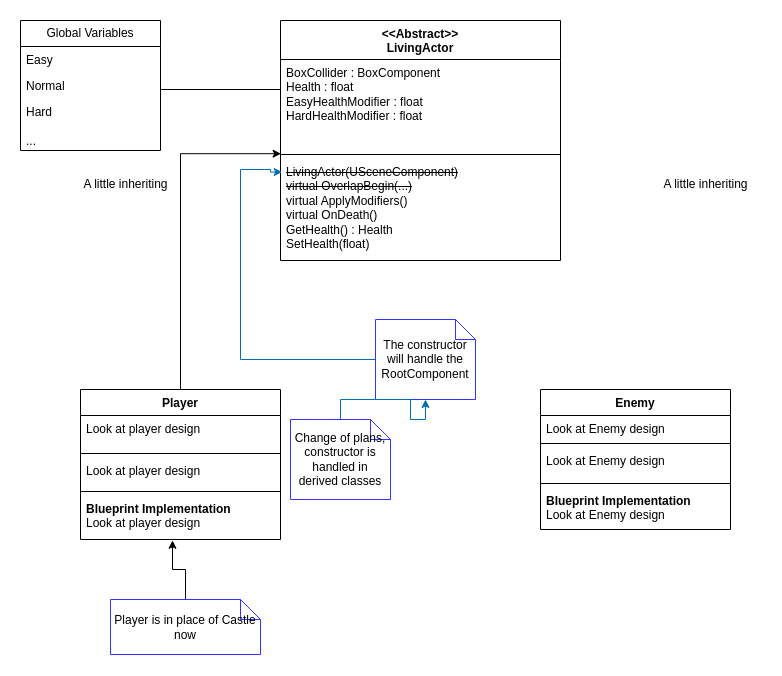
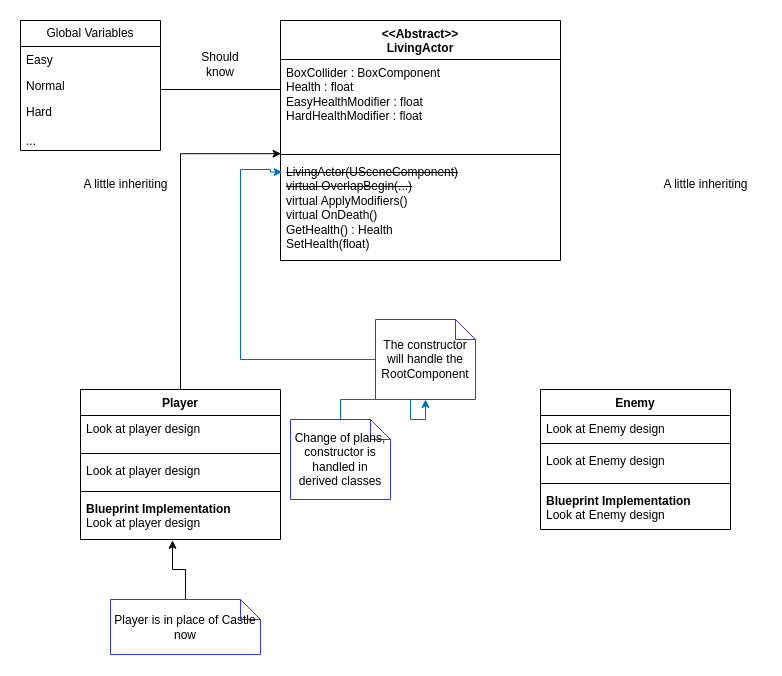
  <mxCell id="0" />
  <mxCell id="1" parent="0" />
  <mxCell id="2" value="&amp;lt;&amp;lt;Abstract&amp;gt;&amp;gt;&lt;br&gt;LivingActor" style="swimlane;fontStyle=1;align=center;verticalAlign=top;childLayout=stackLayout;horizontal=1;startSize=39;horizontalStack=0;resizeParent=1;resizeParentMax=0;resizeLast=0;collapsible=1;marginBottom=0;whiteSpace=wrap;html=1;" parent="1" vertex="1"><mxGeometry x="280" y="20" width="280" height="240" as="geometry" /></mxCell>
  <mxCell id="3" value="BoxCollider : BoxComponent&lt;br&gt;Health : float&lt;br&gt;EasyHealthModifier : float&lt;br&gt;HardHealthModifier : float" style="text;strokeColor=none;fillColor=none;align=left;verticalAlign=top;spacingLeft=4;spacingRight=4;overflow=hidden;rotatable=0;points=[[0,0.5],[1,0.5]];portConstraint=eastwest;whiteSpace=wrap;html=1;" parent="2" vertex="1"><mxGeometry y="39" width="280" height="91" as="geometry" /></mxCell>
  <mxCell id="4" value="" style="line;strokeWidth=1;fillColor=none;align=left;verticalAlign=middle;spacingTop=-1;spacingLeft=3;spacingRight=3;rotatable=0;labelPosition=right;points=[];portConstraint=eastwest;strokeColor=inherit;" parent="2" vertex="1"><mxGeometry y="130" width="280" height="8" as="geometry" /></mxCell>
  <mxCell id="5" value="&lt;strike&gt;LivingActor(USceneComponent)&lt;/strike&gt;&lt;br&gt;&lt;strike&gt;virtual OverlapBegin(...)&lt;/strike&gt;&lt;br&gt;virtual ApplyModifiers()&lt;br&gt;virtual OnDeath()&lt;br&gt;GetHealth() : Health&lt;br&gt;SetHealth(float)" style="text;strokeColor=none;fillColor=none;align=left;verticalAlign=top;spacingLeft=4;spacingRight=4;overflow=hidden;rotatable=0;points=[[0,0.5],[1,0.5]];portConstraint=eastwest;whiteSpace=wrap;html=1;" parent="2" vertex="1"><mxGeometry y="138" width="280" height="102" as="geometry" /></mxCell>
  <mxCell id="6" value="Player" style="swimlane;fontStyle=1;align=center;verticalAlign=top;childLayout=stackLayout;horizontal=1;startSize=26;horizontalStack=0;resizeParent=1;resizeParentMax=0;resizeLast=0;collapsible=1;marginBottom=0;whiteSpace=wrap;html=1;" parent="1" vertex="1"><mxGeometry x="80" y="389" width="200" height="150" as="geometry" /></mxCell>
  <mxCell id="7" value="Look at player design" style="text;strokeColor=none;fillColor=none;align=left;verticalAlign=top;spacingLeft=4;spacingRight=4;overflow=hidden;rotatable=0;points=[[0,0.5],[1,0.5]];portConstraint=eastwest;whiteSpace=wrap;html=1;" parent="6" vertex="1"><mxGeometry y="26" width="200" height="34" as="geometry" /></mxCell>
  <mxCell id="8" value="" style="line;strokeWidth=1;fillColor=none;align=left;verticalAlign=middle;spacingTop=-1;spacingLeft=3;spacingRight=3;rotatable=0;labelPosition=right;points=[];portConstraint=eastwest;strokeColor=inherit;" parent="6" vertex="1"><mxGeometry y="60" width="200" height="8" as="geometry" /></mxCell>
  <mxCell id="9" value="Look at player design" style="text;strokeColor=none;fillColor=none;align=left;verticalAlign=top;spacingLeft=4;spacingRight=4;overflow=hidden;rotatable=0;points=[[0,0.5],[1,0.5]];portConstraint=eastwest;whiteSpace=wrap;html=1;" parent="6" vertex="1"><mxGeometry y="68" width="200" height="30" as="geometry" /></mxCell>
  <mxCell id="10" value="" style="line;strokeWidth=1;fillColor=none;align=left;verticalAlign=middle;spacingTop=-1;spacingLeft=3;spacingRight=3;rotatable=0;labelPosition=right;points=[];portConstraint=eastwest;strokeColor=inherit;" parent="6" vertex="1"><mxGeometry y="98" width="200" height="8" as="geometry" /></mxCell>
  <mxCell id="11" value="&lt;b&gt;Blueprint Implementation&lt;/b&gt;&lt;br&gt;Look at player design" style="text;strokeColor=none;fillColor=none;align=left;verticalAlign=top;spacingLeft=4;spacingRight=4;overflow=hidden;rotatable=0;points=[[0,0.5],[1,0.5]];portConstraint=eastwest;whiteSpace=wrap;html=1;" parent="6" vertex="1"><mxGeometry y="106" width="200" height="44" as="geometry" /></mxCell>
  <mxCell id="12" style="edgeStyle=orthogonalEdgeStyle;rounded=0;orthogonalLoop=1;jettySize=auto;html=1;entryX=0.002;entryY=0.399;entryDx=0;entryDy=0;entryPerimeter=0;" parent="1" source="6" target="4" edge="1"><mxGeometry relative="1" as="geometry" /></mxCell>
  <mxCell id="13" style="edgeStyle=orthogonalEdgeStyle;rounded=0;orthogonalLoop=1;jettySize=auto;html=1;endArrow=block;endFill=1;strokeColor=#ffffff;" parent="1" target="4" edge="1"><mxGeometry relative="1" as="geometry"><mxPoint x="650" y="389" as="sourcePoint" /></mxGeometry></mxCell>
  <mxCell id="14" value="A little inheriting" style="text;html=1;align=center;verticalAlign=middle;resizable=0;points=[];autosize=1;strokeColor=none;fillColor=none;" parent="1" vertex="1"><mxGeometry x="70" y="169" width="110" height="30" as="geometry" /></mxCell>
  <mxCell id="15" value="A little inheriting" style="text;html=1;align=center;verticalAlign=middle;resizable=0;points=[];autosize=1;strokeColor=none;fillColor=none;" parent="1" vertex="1"><mxGeometry x="650" y="169" width="110" height="30" as="geometry" /></mxCell>
  <mxCell id="16" value="" style="endArrow=none;html=1;rounded=0;" parent="1" edge="1"><mxGeometry width="50" height="50" relative="1" as="geometry"><mxPoint x="160" y="89" as="sourcePoint" /><mxPoint x="280" y="89" as="targetPoint" /></mxGeometry></mxCell>
  <mxCell id="17" value="Global Variables" style="swimlane;fontStyle=0;childLayout=stackLayout;horizontal=1;startSize=26;fillColor=none;horizontalStack=0;resizeParent=1;resizeParentMax=0;resizeLast=0;collapsible=1;marginBottom=0;whiteSpace=wrap;html=1;" parent="1" vertex="1"><mxGeometry x="20" y="20" width="140" height="130" as="geometry" /></mxCell>
  <mxCell id="18" value="Easy&lt;br&gt;" style="text;strokeColor=none;fillColor=none;align=left;verticalAlign=top;spacingLeft=4;spacingRight=4;overflow=hidden;rotatable=0;points=[[0,0.5],[1,0.5]];portConstraint=eastwest;whiteSpace=wrap;html=1;" parent="17" vertex="1"><mxGeometry y="26" width="140" height="26" as="geometry" /></mxCell>
  <mxCell id="19" value="Normal&lt;span style=&quot;white-space: pre;&quot;&gt;&#09;&lt;/span&gt;" style="text;strokeColor=none;fillColor=none;align=left;verticalAlign=top;spacingLeft=4;spacingRight=4;overflow=hidden;rotatable=0;points=[[0,0.5],[1,0.5]];portConstraint=eastwest;whiteSpace=wrap;html=1;" parent="17" vertex="1"><mxGeometry y="52" width="140" height="26" as="geometry" /></mxCell>
  <mxCell id="20" value="Hard&lt;br&gt;&lt;br&gt;..." style="text;strokeColor=none;fillColor=none;align=left;verticalAlign=top;spacingLeft=4;spacingRight=4;overflow=hidden;rotatable=0;points=[[0,0.5],[1,0.5]];portConstraint=eastwest;whiteSpace=wrap;html=1;" parent="17" vertex="1"><mxGeometry y="78" width="140" height="52" as="geometry" /></mxCell>
+ <mxCell id="21" value="Should know" style="text;html=1;strokeColor=none;fillColor=none;align=center;verticalAlign=middle;whiteSpace=wrap;rounded=0;" parent="1" vertex="1"><mxGeometry x="190" y="49" width="60" height="30" as="geometry" /></mxCell>
  <mxCell id="22" style="edgeStyle=orthogonalEdgeStyle;rounded=0;orthogonalLoop=1;jettySize=auto;html=1;entryX=0.006;entryY=0.133;entryDx=0;entryDy=0;entryPerimeter=0;exitX=0;exitY=0.5;exitDx=0;exitDy=0;exitPerimeter=0;fillColor=#1ba1e2;strokeColor=#006EAF;" parent="1" source="23" target="5" edge="1"><mxGeometry relative="1" as="geometry"><mxPoint x="270" y="359" as="sourcePoint" /><Array as="points"><mxPoint x="240" y="359" /><mxPoint x="240" y="169" /><mxPoint x="270" y="169" /><mxPoint x="270" y="172" /></Array></mxGeometry></mxCell>
  <mxCell id="23" value="The constructor will handle the RootComponent" style="shape=note;size=20;whiteSpace=wrap;html=1;strokeColor=#3333FF;" parent="1" vertex="1"><mxGeometry x="375" y="319" width="100" height="80" as="geometry" /></mxCell>
  <mxCell id="24" value="Enemy" style="swimlane;fontStyle=1;align=center;verticalAlign=top;childLayout=stackLayout;horizontal=1;startSize=26;horizontalStack=0;resizeParent=1;resizeParentMax=0;resizeLast=0;collapsible=1;marginBottom=0;whiteSpace=wrap;html=1;" parent="1" vertex="1"><mxGeometry x="540" y="389" width="190" height="140" as="geometry" /></mxCell>
  <mxCell id="25" value="Look at Enemy design" style="text;strokeColor=none;fillColor=none;align=left;verticalAlign=top;spacingLeft=4;spacingRight=4;overflow=hidden;rotatable=0;points=[[0,0.5],[1,0.5]];portConstraint=eastwest;whiteSpace=wrap;html=1;" parent="24" vertex="1"><mxGeometry y="26" width="190" height="24" as="geometry" /></mxCell>
  <mxCell id="26" value="" style="line;strokeWidth=1;fillColor=none;align=left;verticalAlign=middle;spacingTop=-1;spacingLeft=3;spacingRight=3;rotatable=0;labelPosition=right;points=[];portConstraint=eastwest;strokeColor=inherit;" parent="24" vertex="1"><mxGeometry y="50" width="190" height="8" as="geometry" /></mxCell>
  <mxCell id="27" value="Look at Enemy design" style="text;strokeColor=none;fillColor=none;align=left;verticalAlign=top;spacingLeft=4;spacingRight=4;overflow=hidden;rotatable=0;points=[[0,0.5],[1,0.5]];portConstraint=eastwest;whiteSpace=wrap;html=1;" parent="24" vertex="1"><mxGeometry y="58" width="190" height="32" as="geometry" /></mxCell>
  <mxCell id="28" value="" style="line;strokeWidth=1;fillColor=none;align=left;verticalAlign=middle;spacingTop=-1;spacingLeft=3;spacingRight=3;rotatable=0;labelPosition=right;points=[];portConstraint=eastwest;strokeColor=inherit;" parent="24" vertex="1"><mxGeometry y="90" width="190" height="8" as="geometry" /></mxCell>
  <mxCell id="29" value="&lt;b&gt;Blueprint Implementation&lt;/b&gt;&lt;br&gt;Look at Enemy design" style="text;strokeColor=none;fillColor=none;align=left;verticalAlign=top;spacingLeft=4;spacingRight=4;overflow=hidden;rotatable=0;points=[[0,0.5],[1,0.5]];portConstraint=eastwest;whiteSpace=wrap;html=1;" parent="24" vertex="1"><mxGeometry y="98" width="190" height="42" as="geometry" /></mxCell>
  <mxCell id="30" value="" style="edgeStyle=orthogonalEdgeStyle;rounded=0;orthogonalLoop=1;jettySize=auto;html=1;fillColor=#1ba1e2;strokeColor=#006EAF;" parent="1" source="31" target="23" edge="1"><mxGeometry relative="1" as="geometry" /></mxCell>
  <mxCell id="31" value="Change of plans, constructor is handled in derived classes" style="shape=note;size=20;whiteSpace=wrap;html=1;strokeColor=#3333FF;" parent="1" vertex="1"><mxGeometry x="290" y="419" width="100" height="80" as="geometry" /></mxCell>
  <mxCell id="32" value="" style="edgeStyle=orthogonalEdgeStyle;rounded=0;orthogonalLoop=1;jettySize=auto;html=1;entryX=0.46;entryY=1.018;entryDx=0;entryDy=0;entryPerimeter=0;" parent="1" source="33" target="11" edge="1"><mxGeometry relative="1" as="geometry"><mxPoint x="230" y="744" as="targetPoint" /></mxGeometry></mxCell>
  <mxCell id="33" value="Player is in place of Castle now" style="shape=note;size=20;whiteSpace=wrap;html=1;strokeColor=#3333FF;" parent="1" vertex="1"><mxGeometry x="110" y="599" width="150" height="55" as="geometry" /></mxCell>
